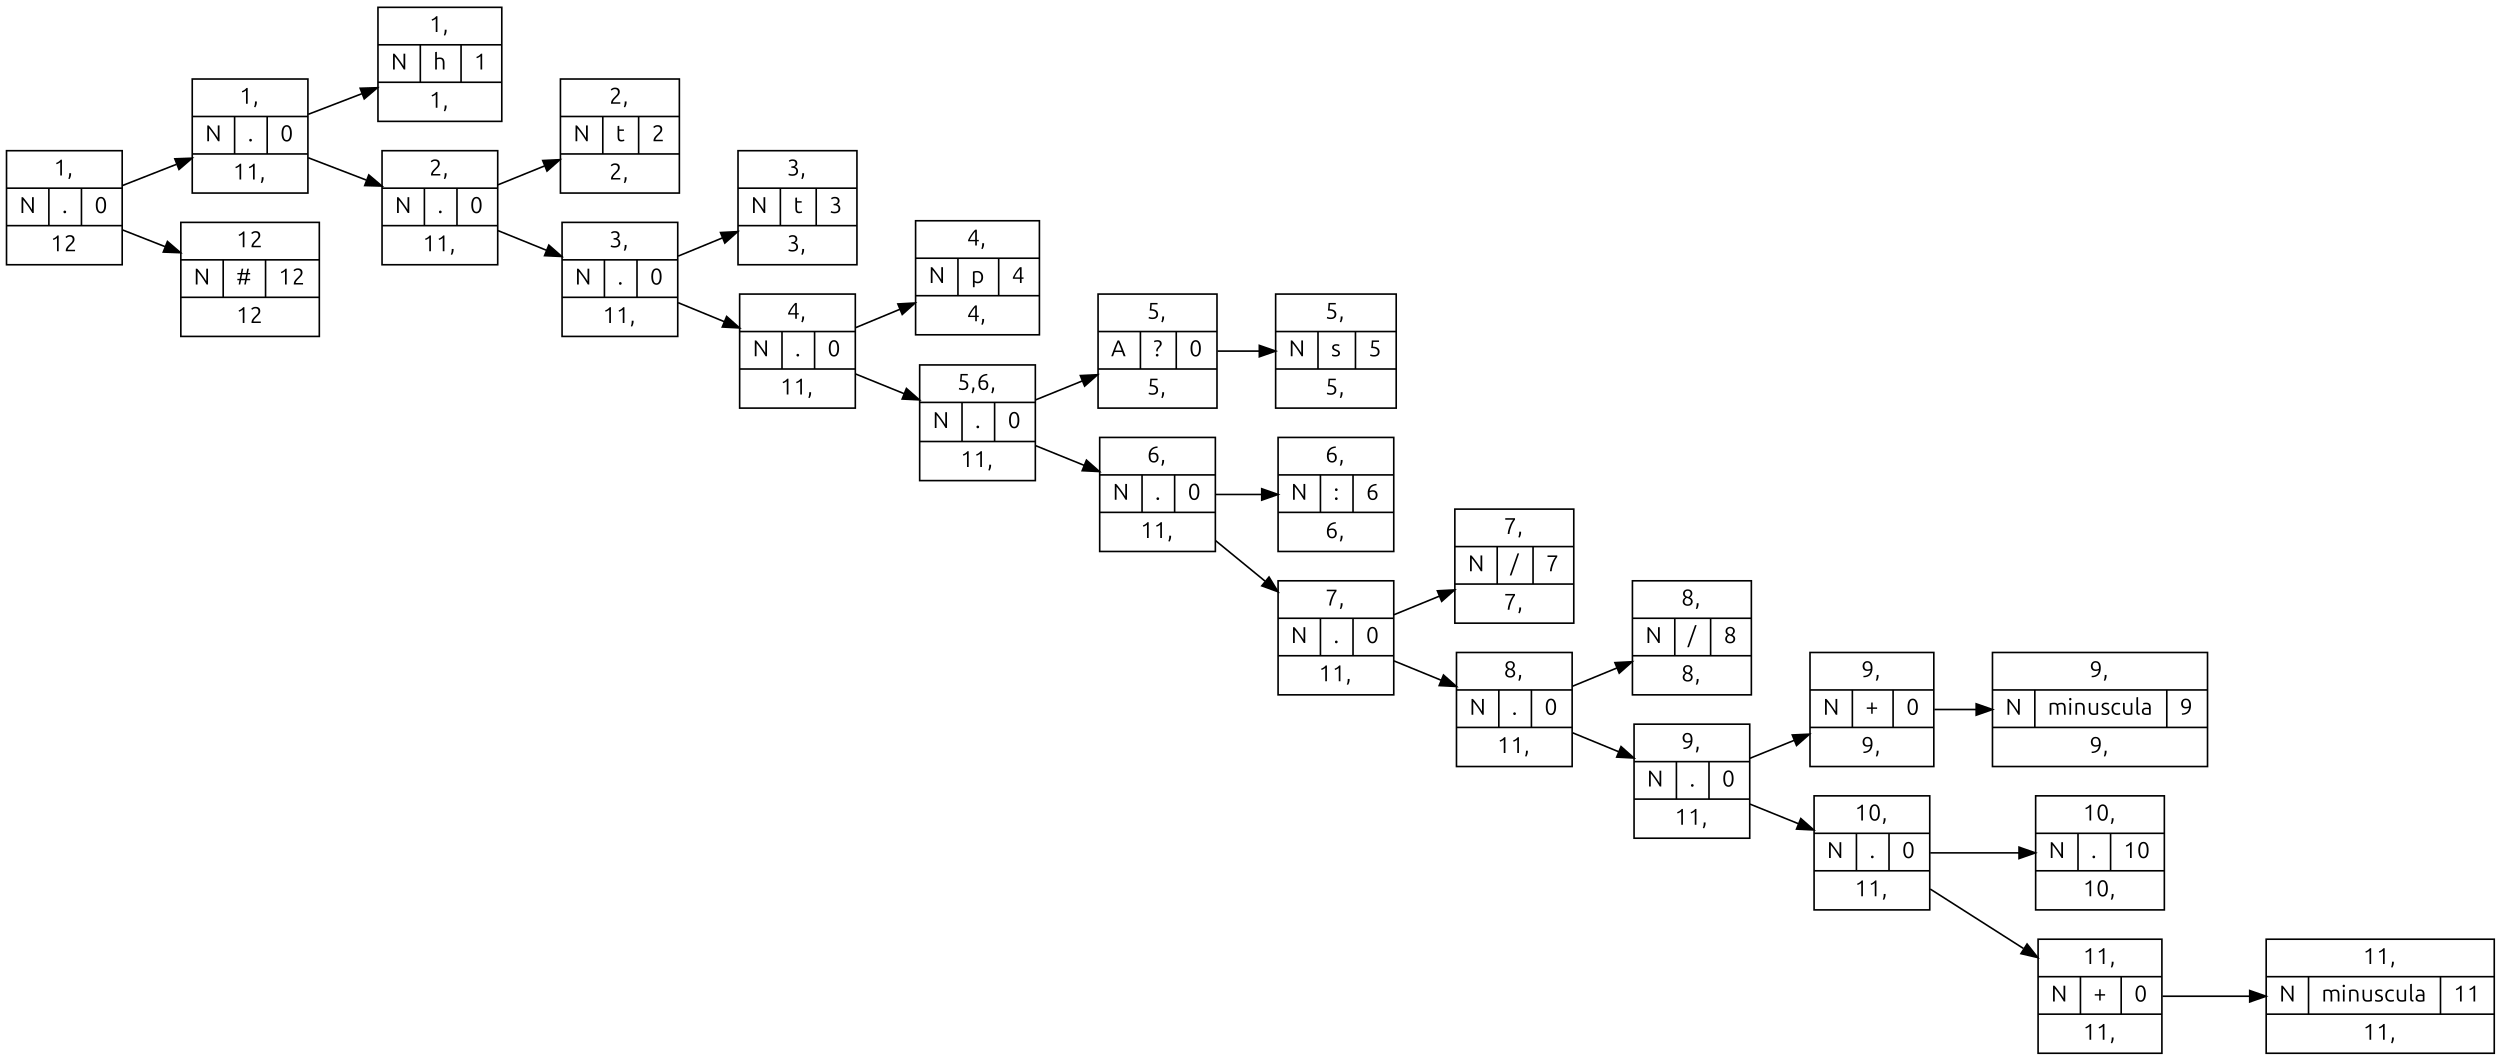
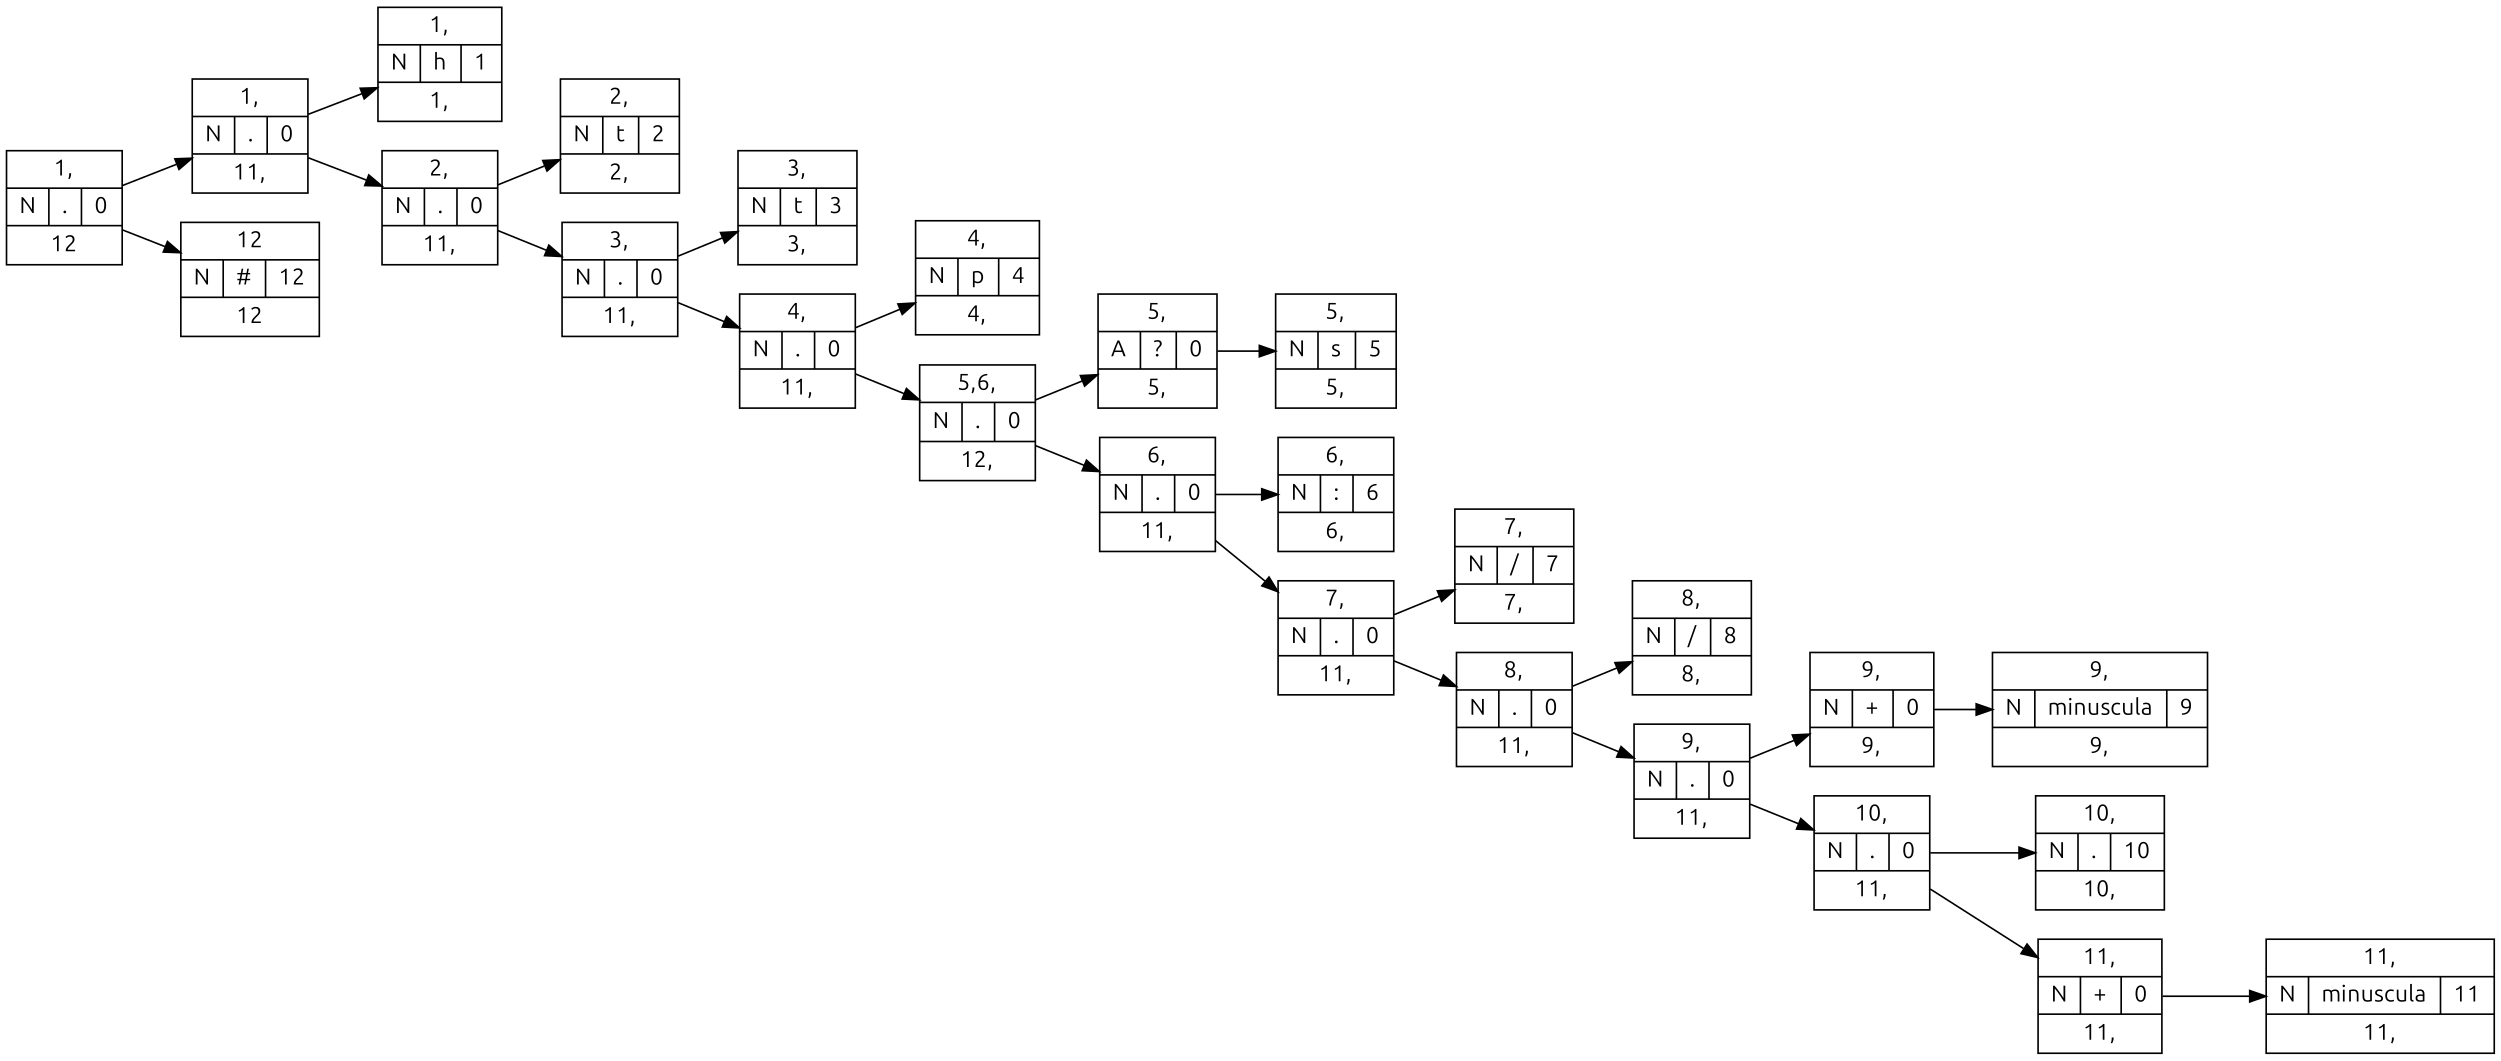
  digraph {
    concentrate=true
    rankdir=LR
    fontname=Ubuntu
    node [shape=record fontname=Ubuntu]
    edge [fontname=Ubuntu]
    n1 [label="1,|{N|.|0}|12"]
    n2 [label="1,|{N|.|0}|11,"]
    n3 [label="12|{N|#|12}|12"]
    n4 [label="1,|{N|h|1}|1,"]
    n5 [label="2,|{N|.|0}|11,"]
    n6 [label="2,|{N|t|2}|2,"]
    n7 [label="3,|{N|.|0}|11,"]
    n8 [label="3,|{N|t|3}|3,"]
    n9 [label="4,|{N|.|0}|11,"]
    n10 [label="4,|{N|p|4}|4,"]
-   n11 [label="5,6,|{N|.|0}|11,"]
+   n11 [label="5,6,|{N|.|0}|12,"]
    n12 [label="5,|{A|?|0}|5,"]
    n13 [label="6,|{N|.|0}|11,"]
    n14 [label="5,|{N|s|5}|5,"]
    n15 [label="6,|{N|:|6}|6,"]
    n16 [label="7,|{N|.|0}|11,"]
    n17 [label="7,|{N|/|7}|7,"]
    n18 [label="8,|{N|.|0}|11,"]
    n19 [label="8,|{N|/|8}|8,"]
    n20 [label="9,|{N|.|0}|11,"]
    n21 [label="9,|{N|+|0}|9,"]
    n22 [label="10,|{N|.|0}|11,"]
    n23 [label="9,|{N|minuscula|9}|9,"]
    n24 [label="10,|{N|.|10}|10,"]
    n25 [label="11,|{N|+|0}|11,"]
    n26 [label="11,|{N|minuscula|11}|11,"]
    n1 -> n2
    n1 -> n3
    n2 -> n4
    n2 -> n5
    n5 -> n6
    n5 -> n7
    n7 -> n8
    n7 -> n9
    n9 -> n10
    n9 -> n11
    n11 -> n12
    n11 -> n13
    n12 -> n14
    n13 -> n15
    n13 -> n16
    n16 -> n17
    n16 -> n18
    n18 -> n19
    n18 -> n20
    n20 -> n21
    n20 -> n22
    n21 -> n23
    n22 -> n24
    n22 -> n25
    n25 -> n26
  }
